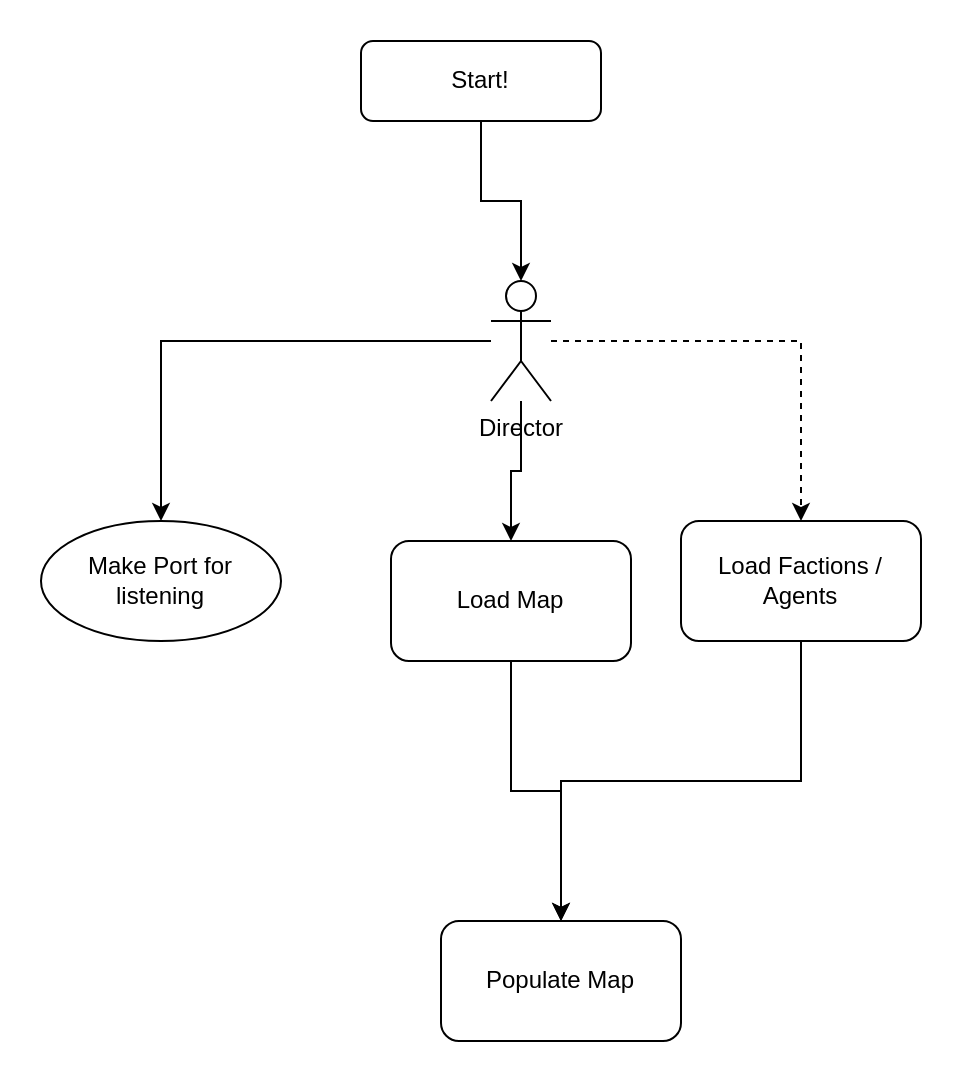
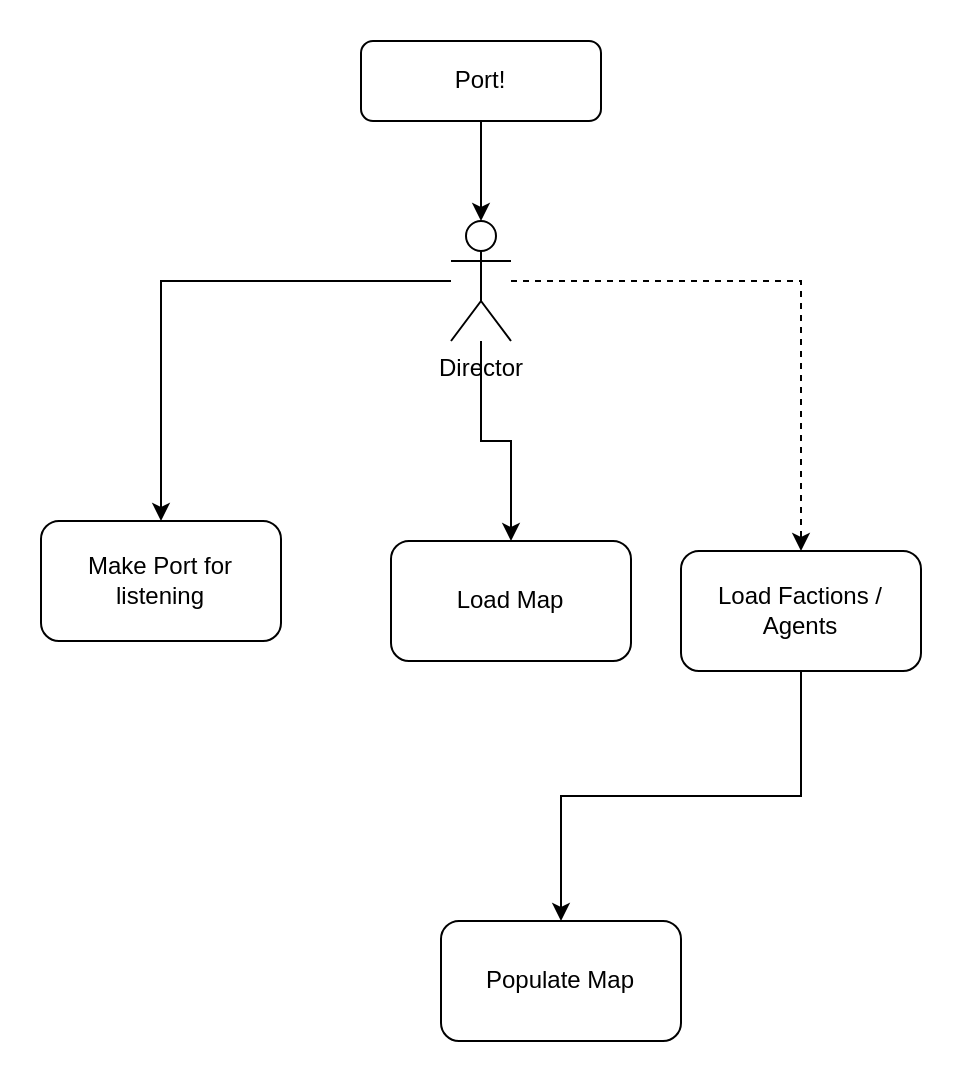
  <mxCell id="0" />
  <mxCell id="1" parent="0" />
- <mxCell id="2" value="Start!" style="rounded=1;whiteSpace=wrap;html=1;fontSize=12;glass=0;strokeWidth=1;shadow=0;" parent="1" vertex="1"><mxGeometry x="180" y="20" width="120" height="40" as="geometry" /></mxCell>
+ <mxCell id="2" value="Port!" style="rounded=1;whiteSpace=wrap;html=1;fontSize=12;glass=0;strokeWidth=1;shadow=0;" parent="1" vertex="1"><mxGeometry x="180" y="20" width="120" height="40" as="geometry" /></mxCell>
  <mxCell id="3" style="edgeStyle=orthogonalEdgeStyle;rounded=0;orthogonalLoop=1;jettySize=auto;html=1;entryX=0.5;entryY=0;entryDx=0;entryDy=0;" edge="1" parent="1" source="6" target="7"><mxGeometry relative="1" as="geometry" /></mxCell>
  <mxCell id="4" style="edgeStyle=orthogonalEdgeStyle;rounded=0;orthogonalLoop=1;jettySize=auto;html=1;entryX=0.5;entryY=0;entryDx=0;entryDy=0;" edge="1" parent="1" source="6" target="9"><mxGeometry relative="1" as="geometry" /></mxCell>
  <mxCell id="5" style="edgeStyle=orthogonalEdgeStyle;rounded=0;orthogonalLoop=1;jettySize=auto;html=1;entryX=0.5;entryY=0;entryDx=0;entryDy=0;dashed=1;" edge="1" parent="1" source="6" target="11"><mxGeometry relative="1" as="geometry" /></mxCell>
- <mxCell id="6" value="Director" style="shape=umlActor;verticalLabelPosition=bottom;verticalAlign=top;html=1;outlineConnect=0;" vertex="1" parent="1"><mxGeometry x="245" y="140" width="30" height="60" as="geometry" /></mxCell>
- <mxCell id="7" value="Make Port for listening" style="ellipse;whiteSpace=wrap;html=1;" vertex="1" parent="1"><mxGeometry y="260" width="120" height="60" as="geometry" x="20" /></mxCell>
- <mxCell id="8" style="edgeStyle=orthogonalEdgeStyle;rounded=0;orthogonalLoop=1;jettySize=auto;html=1;entryX=0.5;entryY=0;entryDx=0;entryDy=0;" edge="1" parent="1" source="9" target="12"><mxGeometry relative="1" as="geometry" /></mxCell>
+ <mxCell id="6" value="Director" style="shape=umlActor;verticalLabelPosition=bottom;verticalAlign=top;html=1;outlineConnect=0;" vertex="1" parent="1"><mxGeometry x="225" y="110" width="30" height="60" as="geometry" /></mxCell>
+ <mxCell id="7" value="Make Port for listening" style="rounded=1;whiteSpace=wrap;html=1;" vertex="1" parent="1"><mxGeometry y="260" width="120" height="60" as="geometry" x="20" /></mxCell>
  <mxCell id="9" value="Load Map" style="rounded=1;whiteSpace=wrap;html=1;" vertex="1" parent="1"><mxGeometry x="195" y="270" width="120" height="60" as="geometry" /></mxCell>
  <mxCell id="10" style="edgeStyle=orthogonalEdgeStyle;rounded=0;orthogonalLoop=1;jettySize=auto;html=1;entryX=0.5;entryY=0;entryDx=0;entryDy=0;" edge="1" parent="1" source="11" target="12"><mxGeometry relative="1" as="geometry" /></mxCell>
- <mxCell id="11" value="Load Factions / Agents" style="rounded=1;whiteSpace=wrap;html=1;" vertex="1" parent="1"><mxGeometry x="340" y="260" width="120" height="60" as="geometry" /></mxCell>
+ <mxCell id="11" value="Load Factions / Agents" style="rounded=1;whiteSpace=wrap;html=1;" vertex="1" parent="1"><mxGeometry x="340" y="275" width="120" height="60" as="geometry" /></mxCell>
  <mxCell id="12" value="Populate Map" style="rounded=1;whiteSpace=wrap;html=1;" vertex="1" parent="1"><mxGeometry x="220" y="460" width="120" height="60" as="geometry" /></mxCell>
  <mxCell id="13" style="edgeStyle=orthogonalEdgeStyle;rounded=0;orthogonalLoop=1;jettySize=auto;html=1;entryX=0.5;entryY=0;entryDx=0;entryDy=0;entryPerimeter=0;" edge="1" parent="1" source="2" target="6"><mxGeometry relative="1" as="geometry" /></mxCell>
